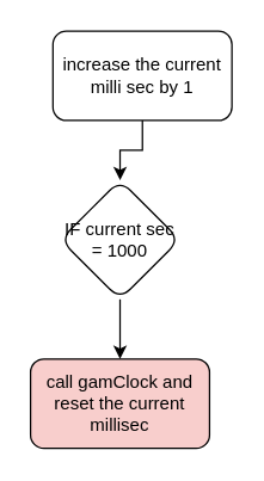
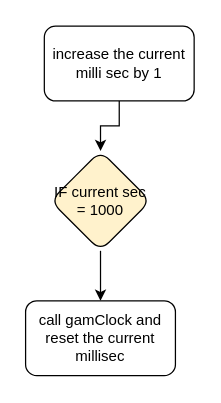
  <mxCell id="0" />
  <mxCell id="1" parent="0" />
  <mxCell id="2" value="" style="edgeStyle=orthogonalEdgeStyle;rounded=0;orthogonalLoop=1;jettySize=auto;html=1;" edge="1" parent="1" source="3" target="5"><mxGeometry relative="1" as="geometry" /></mxCell>
  <mxCell id="3" value="increase the current milli sec by 1" style="rounded=1;whiteSpace=wrap;html=1;" vertex="1" parent="1"><mxGeometry x="35" y="20" width="120" height="60" as="geometry" /></mxCell>
  <mxCell id="4" value="" style="edgeStyle=orthogonalEdgeStyle;rounded=0;orthogonalLoop=1;jettySize=auto;html=1;" edge="1" parent="1" source="5" target="6"><mxGeometry relative="1" as="geometry" /></mxCell>
- <mxCell id="5" value="IF current sec = 1000" style="rhombus;whiteSpace=wrap;html=1;rounded=1;" vertex="1" parent="1"><mxGeometry x="40" y="120" width="80" height="80" as="geometry" /></mxCell>
- <mxCell id="6" value="call gamClock and reset the current millisec" style="whiteSpace=wrap;html=1;rounded=1;fillColor=#f8cecc;" vertex="1" parent="1"><mxGeometry x="20" y="240" width="120" height="60" as="geometry" /></mxCell>
+ <mxCell id="5" value="IF current sec = 1000" style="rhombus;whiteSpace=wrap;html=1;rounded=1;fillColor=#fff2cc;" vertex="1" parent="1"><mxGeometry x="40" y="120" width="80" height="80" as="geometry" /></mxCell>
+ <mxCell id="6" value="call gamClock and reset the current millisec" style="whiteSpace=wrap;html=1;rounded=1;" vertex="1" parent="1"><mxGeometry x="20" y="240" width="120" height="60" as="geometry" /></mxCell>
